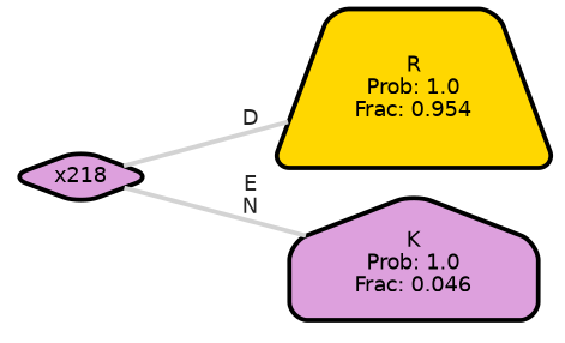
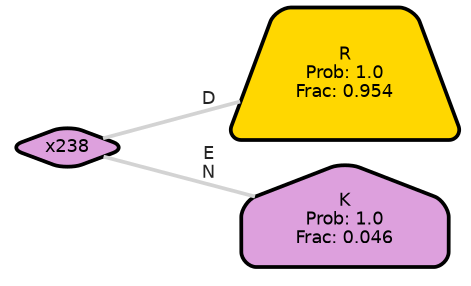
  graph {
    ranksep="0 equally"
    splines=straight
    rankdir=LR
    node [color=black fillcolor=plum fontcolor=black fontname=helvetica penwidth=3 style="filled, rounded"]
    edge [color=lightgray fontcolor=grey14 fontname=helvetica fontweight=bold penwidth=3]
    n1 [fillcolor=gold label="R\nProb: 1.0\nFrac: 0.954" shape=trapezium]
-   n2 [label=x218 shape=diamond]
+   n2 [label=x238 shape=diamond]
    n3 [label="K\nProb: 1.0\nFrac: 0.046" shape=house]
    subgraph sub_1 {
      rank=same
    }
    n2 -- n1 [label=" D"]
    n2 -- n3 [label=" E\n N"]
  }
